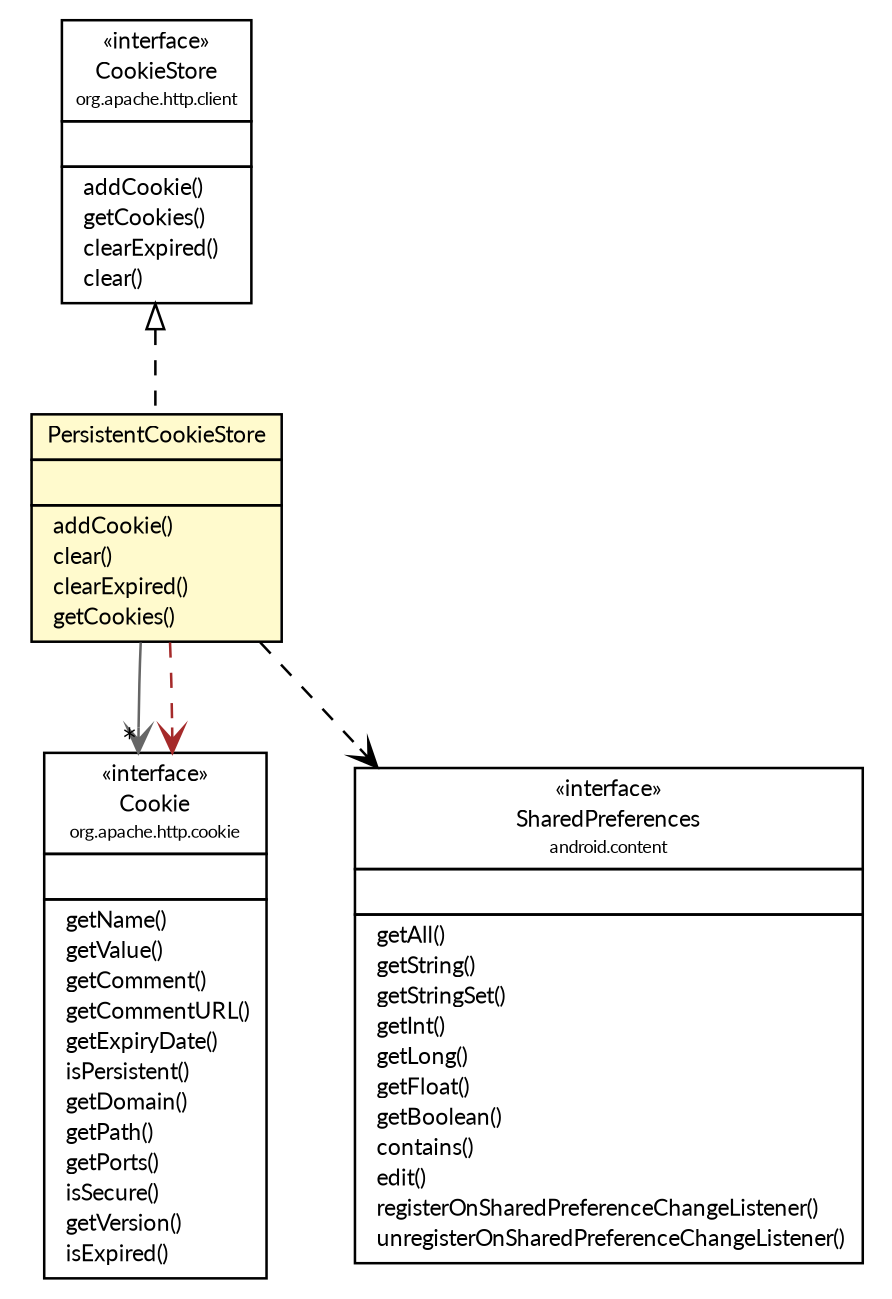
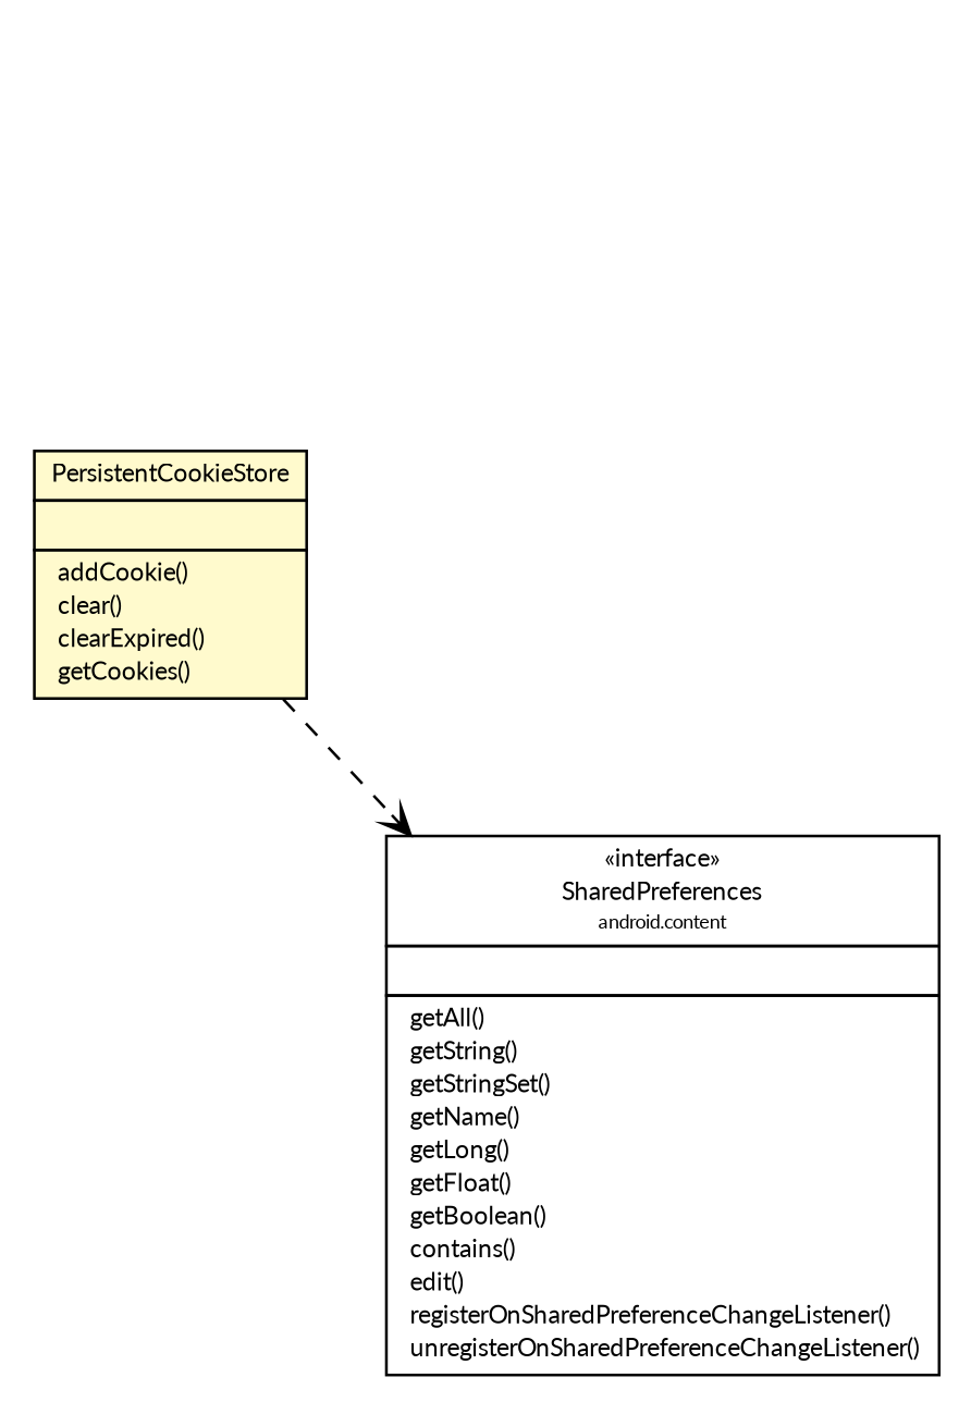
  digraph {
    fontname=Lato
    nodesep=0.25
    ranksep=0.5
    node [fontcolor=black fontname=Lato fontsize=9.0 shape=plaintext]
    edge [arrowhead=open color=black fontcolor=black fontname=Lato fontsize=10.0 headport=p labelfontname=Helvetica labelfontsize=10 tailport=p style=dashed]
    n1 [label=<<table title="com.heyzap.http.PersistentCookieStore" border="0" cellborder="1" cellspacing="0" cellpadding="2" port="p" bgcolor="lemonChiffon" href="./PersistentCookieStore.html"> 		<tr><td><table border="0" cellspacing="0" cellpadding="1"> <tr><td align="center" balign="center"> PersistentCookieStore </td></tr> 		</table></td></tr> 		<tr><td><table border="0" cellspacing="0" cellpadding="1"> <tr><td align="left" balign="left">  </td></tr> 		</table></td></tr> 		<tr><td><table border="0" cellspacing="0" cellpadding="1"> <tr><td align="left" balign="left">  addCookie() </td></tr> <tr><td align="left" balign="left">  clear() </td></tr> <tr><td align="left" balign="left">  clearExpired() </td></tr> <tr><td align="left" balign="left">  getCookies() </td></tr> 		</table></td></tr> 		</table>>]
-   n2 [label=<<table title="org.apache.http.cookie.Cookie" border="0" cellborder="1" cellspacing="0" cellpadding="2" port="p" href="http://java.sun.com/j2se/1.4.2/docs/api/org/apache/http/cookie/Cookie.html"> 		<tr><td><table border="0" cellspacing="0" cellpadding="1"> <tr><td align="center" balign="center"> &#171;interface&#187; </td></tr> <tr><td align="center" balign="center"> Cookie </td></tr> <tr><td align="center" balign="center"><font point-size="7.0"> org.apache.http.cookie </font></td></tr> 		</table></td></tr> 		<tr><td><table border="0" cellspacing="0" cellpadding="1"> <tr><td align="left" balign="left">  </td></tr> 		</table></td></tr> 		<tr><td><table border="0" cellspacing="0" cellpadding="1"> <tr><td align="left" balign="left">  getName() </td></tr> <tr><td align="left" balign="left">  getValue() </td></tr> <tr><td align="left" balign="left">  getComment() </td></tr> <tr><td align="left" balign="left">  getCommentURL() </td></tr> <tr><td align="left" balign="left">  getExpiryDate() </td></tr> <tr><td align="left" balign="left">  isPersistent() </td></tr> <tr><td align="left" balign="left">  getDomain() </td></tr> <tr><td align="left" balign="left">  getPath() </td></tr> <tr><td align="left" balign="left">  getPorts() </td></tr> <tr><td align="left" balign="left">  isSecure() </td></tr> <tr><td align="left" balign="left">  getVersion() </td></tr> <tr><td align="left" balign="left">  isExpired() </td></tr> 		</table></td></tr> 		</table>>]
-   n3 [label=<<table title="android.content.SharedPreferences" border="0" cellborder="1" cellspacing="0" cellpadding="2" port="p" href="http://java.sun.com/j2se/1.4.2/docs/api/android/content/SharedPreferences.html"> 		<tr><td><table border="0" cellspacing="0" cellpadding="1"> <tr><td align="center" balign="center"> &#171;interface&#187; </td></tr> <tr><td align="center" balign="center"> SharedPreferences </td></tr> <tr><td align="center" balign="center"><font point-size="7.0"> android.content </font></td></tr> 		</table></td></tr> 		<tr><td><table border="0" cellspacing="0" cellpadding="1"> <tr><td align="left" balign="left">  </td></tr> 		</table></td></tr> 		<tr><td><table border="0" cellspacing="0" cellpadding="1"> <tr><td align="left" balign="left">  getAll() </td></tr> <tr><td align="left" balign="left">  getString() </td></tr> <tr><td align="left" balign="left">  getStringSet() </td></tr> <tr><td align="left" balign="left">  getInt() </td></tr> <tr><td align="left" balign="left">  getLong() </td></tr> <tr><td align="left" balign="left">  getFloat() </td></tr> <tr><td align="left" balign="left">  getBoolean() </td></tr> <tr><td align="left" balign="left">  contains() </td></tr> <tr><td align="left" balign="left">  edit() </td></tr> <tr><td align="left" balign="left">  registerOnSharedPreferenceChangeListener() </td></tr> <tr><td align="left" balign="left">  unregisterOnSharedPreferenceChangeListener() </td></tr> 		</table></td></tr> 		</table>>]
-   n4 [label=<<table title="org.apache.http.client.CookieStore" border="0" cellborder="1" cellspacing="0" cellpadding="2" port="p" href="http://java.sun.com/j2se/1.4.2/docs/api/org/apache/http/client/CookieStore.html"> 		<tr><td><table border="0" cellspacing="0" cellpadding="1"> <tr><td align="center" balign="center"> &#171;interface&#187; </td></tr> <tr><td align="center" balign="center"> CookieStore </td></tr> <tr><td align="center" balign="center"><font point-size="7.0"> org.apache.http.client </font></td></tr> 		</table></td></tr> 		<tr><td><table border="0" cellspacing="0" cellpadding="1"> <tr><td align="left" balign="left">  </td></tr> 		</table></td></tr> 		<tr><td><table border="0" cellspacing="0" cellpadding="1"> <tr><td align="left" balign="left">  addCookie() </td></tr> <tr><td align="left" balign="left">  getCookies() </td></tr> <tr><td align="left" balign="left">  clearExpired() </td></tr> <tr><td align="left" balign="left">  clear() </td></tr> 		</table></td></tr> 		</table>>]
-   n1 -> n2 [color=gray40 headlabel="*" style=""]
-   n1 -> n2 [color=brown]
+   n3 [label=<<table title="android.content.SharedPreferences" border="0" cellborder="1" cellspacing="0" cellpadding="2" port="p" href="http://java.sun.com/j2se/1.4.2/docs/api/android/content/SharedPreferences.html"> 		<tr><td><table border="0" cellspacing="0" cellpadding="1"> <tr><td align="center" balign="center"> &#171;interface&#187; </td></tr> <tr><td align="center" balign="center"> SharedPreferences </td></tr> <tr><td align="center" balign="center"><font point-size="7.0"> android.content </font></td></tr> 		</table></td></tr> 		<tr><td><table border="0" cellspacing="0" cellpadding="1"> <tr><td align="left" balign="left">  </td></tr> 		</table></td></tr> 		<tr><td><table border="0" cellspacing="0" cellpadding="1"> <tr><td align="left" balign="left">  getAll() </td></tr> <tr><td align="left" balign="left">  getString() </td></tr> <tr><td align="left" balign="left">  getStringSet() </td></tr> <tr><td align="left" balign="left">  getName() </td></tr> <tr><td align="left" balign="left">  getLong() </td></tr> <tr><td align="left" balign="left">  getFloat() </td></tr> <tr><td align="left" balign="left">  getBoolean() </td></tr> <tr><td align="left" balign="left">  contains() </td></tr> <tr><td align="left" balign="left">  edit() </td></tr> <tr><td align="left" balign="left">  registerOnSharedPreferenceChangeListener() </td></tr> <tr><td align="left" balign="left">  unregisterOnSharedPreferenceChangeListener() </td></tr> 		</table></td></tr> 		</table>>]
    n1 -> n3
-   n4 -> n1 [arrowtail=empty dir=back fontsize=10 arrowhead="" fontcolor=""]
  }
